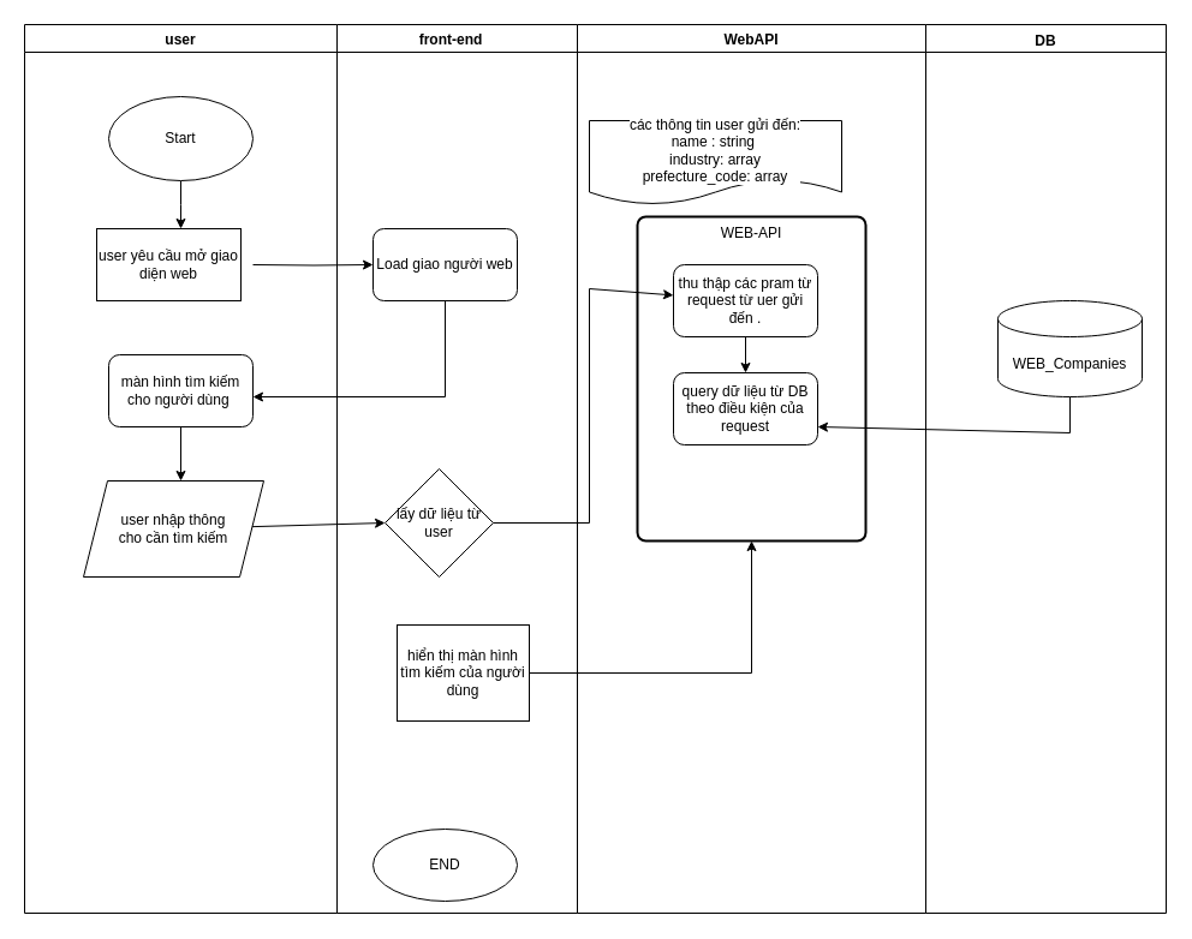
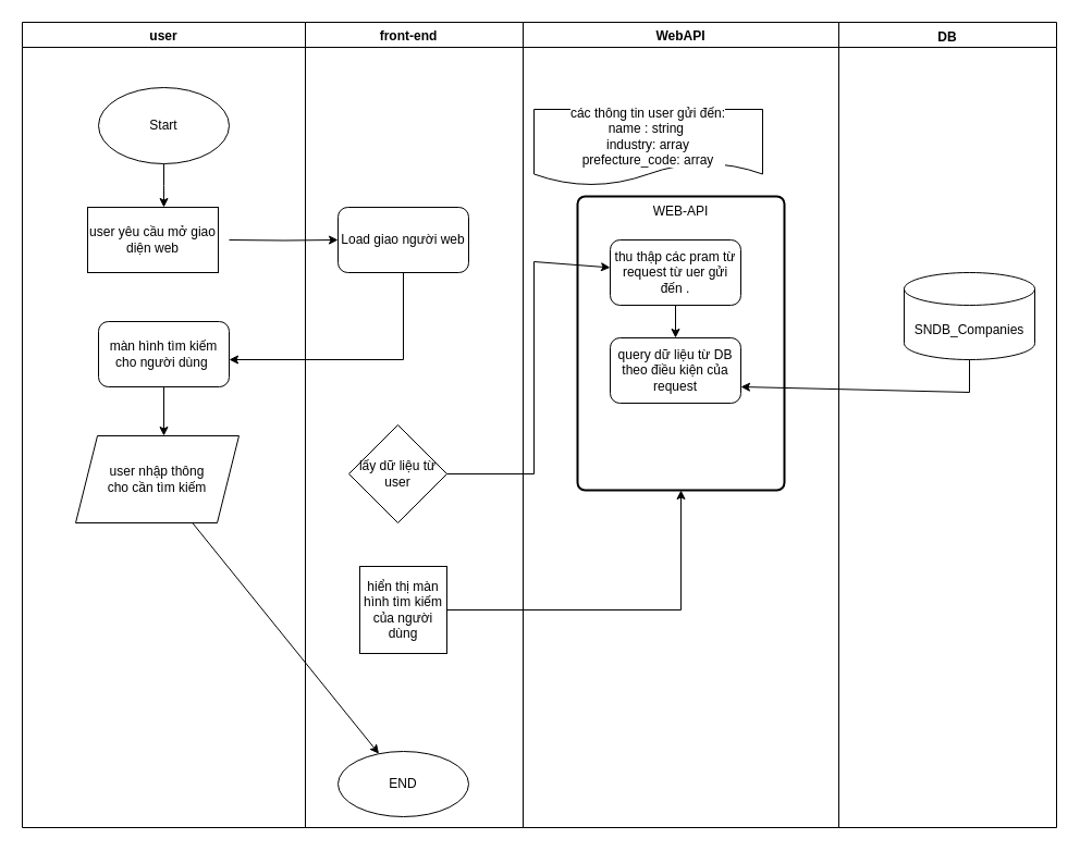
  <mxCell id="0" />
  <mxCell id="1" parent="0" />
  <mxCell id="2" value="front-end   " style="swimlane;" vertex="1" parent="1"><mxGeometry x="280" y="20" width="200" height="740" as="geometry" /></mxCell>
  <mxCell id="3" value="Load giao người web" style="whiteSpace=wrap;html=1;rounded=1;" vertex="1" parent="2"><mxGeometry x="30" y="170" width="120" height="60" as="geometry" /></mxCell>
  <mxCell id="4" value="user" style="swimlane;" vertex="1" parent="2"><mxGeometry x="-260" width="260" height="740" as="geometry" /></mxCell>
  <mxCell id="5" value="" style="edgeStyle=orthogonalEdgeStyle;rounded=0;orthogonalLoop=1;jettySize=auto;html=1;" edge="1" parent="4" source="6"><mxGeometry relative="1" as="geometry"><mxPoint x="130" y="170" as="targetPoint" /></mxGeometry></mxCell>
  <mxCell id="6" value="Start" style="ellipse;whiteSpace=wrap;html=1;" vertex="1" parent="4"><mxGeometry x="70" y="60" width="120" height="70" as="geometry" /></mxCell>
  <mxCell id="7" value="user yêu cầu mở giao diện web" style="rounded=0;whiteSpace=wrap;html=1;" vertex="1" parent="4"><mxGeometry x="60" y="170" width="120" height="60" as="geometry" /></mxCell>
  <mxCell id="8" value="màn hình tìm kiếm cho người dùng&amp;nbsp;" style="rounded=1;whiteSpace=wrap;html=1;" vertex="1" parent="4"><mxGeometry x="70" y="275" width="120" height="60" as="geometry" /></mxCell>
  <mxCell id="9" value="user nhập thông &lt;br&gt;cho cần tìm kiếm" style="shape=parallelogram;perimeter=parallelogramPerimeter;whiteSpace=wrap;html=1;fixedSize=1;" vertex="1" parent="4"><mxGeometry x="49" y="380" width="150" height="80" as="geometry" /></mxCell>
  <mxCell id="10" value="" style="endArrow=classic;html=1;rounded=0;exitX=0.5;exitY=1;exitDx=0;exitDy=0;" edge="1" parent="4" source="8"><mxGeometry width="50" height="50" relative="1" as="geometry"><mxPoint x="500" y="360" as="sourcePoint" /><mxPoint x="130" y="380" as="targetPoint" /></mxGeometry></mxCell>
  <mxCell id="11" value="" style="edgeStyle=orthogonalEdgeStyle;rounded=0;orthogonalLoop=1;jettySize=auto;html=1;" edge="1" parent="2" target="3"><mxGeometry relative="1" as="geometry"><mxPoint x="-70" y="200" as="sourcePoint" /></mxGeometry></mxCell>
  <mxCell id="12" value="" style="endArrow=classic;html=1;rounded=0;exitX=0.5;exitY=1;exitDx=0;exitDy=0;" edge="1" parent="2" source="3"><mxGeometry width="50" height="50" relative="1" as="geometry"><mxPoint x="240" y="370" as="sourcePoint" /><mxPoint x="-70" y="310" as="targetPoint" /><Array as="points"><mxPoint x="90" y="310" /></Array></mxGeometry></mxCell>
  <mxCell id="13" value="lấy dữ liệu từ user" style="rhombus;whiteSpace=wrap;html=1;aspect=fixed;" vertex="1" parent="2"><mxGeometry x="40" y="370" width="90" height="90" as="geometry" /></mxCell>
- <mxCell id="14" value="" style="endArrow=classic;html=1;rounded=0;entryX=0;entryY=0.5;entryDx=0;entryDy=0;" edge="1" parent="2" source="9" target="13"><mxGeometry width="50" height="50" relative="1" as="geometry"><mxPoint x="240" y="360" as="sourcePoint" /><mxPoint x="290" y="310" as="targetPoint" /></mxGeometry></mxCell>
- <mxCell id="15" value="hiển thị màn hình tìm kiếm của người dùng" style="whiteSpace=wrap;html=1;aspect=fixed;labelBackgroundColor=#ffffff;" vertex="1" parent="2"><mxGeometry x="50" y="500" width="110" height="80" as="geometry" /></mxCell>
+ <mxCell id="14" value="" style="endArrow=classic;html=1;rounded=0;" edge="1" parent="2" source="9" target="26"><mxGeometry width="50" height="50" relative="1" as="geometry"><mxPoint x="240" y="360" as="sourcePoint" /><mxPoint x="290" y="310" as="targetPoint" /></mxGeometry></mxCell>
+ <mxCell id="15" value="hiển thị màn hình tìm kiếm của người dùng" style="whiteSpace=wrap;html=1;aspect=fixed;labelBackgroundColor=#ffffff;" vertex="1" parent="2"><mxGeometry x="50" y="500" width="80" height="80" as="geometry" /></mxCell>
  <mxCell id="16" value="DB" style="swimlane;verticalAlign=top;" vertex="1" parent="1"><mxGeometry x="770" y="20" width="200" height="740" as="geometry" /></mxCell>
- <mxCell id="17" value="WEB_Companies" style="shape=cylinder3;whiteSpace=wrap;html=1;boundedLbl=1;backgroundOutline=1;size=15;" vertex="1" parent="16"><mxGeometry x="60" y="230" width="120" height="80" as="geometry" /></mxCell>
+ <mxCell id="17" value="SNDB_Companies" style="shape=cylinder3;whiteSpace=wrap;html=1;boundedLbl=1;backgroundOutline=1;size=15;" vertex="1" parent="16"><mxGeometry x="60" y="230" width="120" height="80" as="geometry" /></mxCell>
  <mxCell id="18" value="WebAPI" style="swimlane;" vertex="1" parent="16"><mxGeometry x="-290" width="290" height="740" as="geometry" /></mxCell>
  <mxCell id="19" value="WEB-API" style="rounded=1;whiteSpace=wrap;html=1;absoluteArcSize=1;arcSize=14;strokeWidth=2;verticalAlign=top;" vertex="1" parent="18"><mxGeometry x="50" y="160" width="190" height="270" as="geometry" /></mxCell>
  <mxCell id="20" value="thu thập các pram từ request từ uer gửi đến ." style="rounded=1;whiteSpace=wrap;html=1;labelBackgroundColor=#ffffff;" vertex="1" parent="18"><mxGeometry x="80" y="200" width="120" height="60" as="geometry" /></mxCell>
  <mxCell id="21" value="các thông tin user gửi đến:&lt;br&gt;name : string&amp;nbsp;&lt;br&gt;industry: array&lt;br&gt;prefecture_code: array" style="shape=document;whiteSpace=wrap;html=1;boundedLbl=1;labelBackgroundColor=#ffffff;" vertex="1" parent="18"><mxGeometry x="10" y="80" width="210" height="70" as="geometry" /></mxCell>
  <mxCell id="22" value="query dữ liệu từ DB theo điều kiện của request" style="whiteSpace=wrap;html=1;rounded=1;labelBackgroundColor=#ffffff;" vertex="1" parent="18"><mxGeometry x="80" y="290" width="120" height="60" as="geometry" /></mxCell>
  <mxCell id="23" value="" style="edgeStyle=orthogonalEdgeStyle;rounded=0;orthogonalLoop=1;jettySize=auto;html=1;" edge="1" parent="18" source="20" target="22"><mxGeometry relative="1" as="geometry" /></mxCell>
  <mxCell id="24" value="" style="endArrow=classic;html=1;rounded=0;entryX=1;entryY=0.75;entryDx=0;entryDy=0;" edge="1" parent="16" source="17" target="22"><mxGeometry relative="1" as="geometry"><mxPoint x="-270" y="340" as="sourcePoint" /><mxPoint x="-100" y="340" as="targetPoint" /><Array as="points"><mxPoint x="120" y="340" /></Array></mxGeometry></mxCell>
  <mxCell id="25" value="" style="endArrow=classic;html=1;rounded=0;exitX=1;exitY=0.5;exitDx=0;exitDy=0;" edge="1" parent="1" source="13" target="20"><mxGeometry width="50" height="50" relative="1" as="geometry"><mxPoint x="520" y="370" as="sourcePoint" /><mxPoint x="510" y="430" as="targetPoint" /><Array as="points"><mxPoint x="490" y="435" /><mxPoint x="490" y="240" /></Array></mxGeometry></mxCell>
  <mxCell id="26" value="END" style="ellipse;whiteSpace=wrap;html=1;labelBackgroundColor=#ffffff;" vertex="1" parent="1"><mxGeometry x="310" y="690" width="120" height="60" as="geometry" /></mxCell>
  <mxCell id="27" value="" style="edgeStyle=orthogonalEdgeStyle;rounded=0;orthogonalLoop=1;jettySize=auto;html=1;" edge="1" parent="1" source="15" target="19"><mxGeometry relative="1" as="geometry" /></mxCell>
